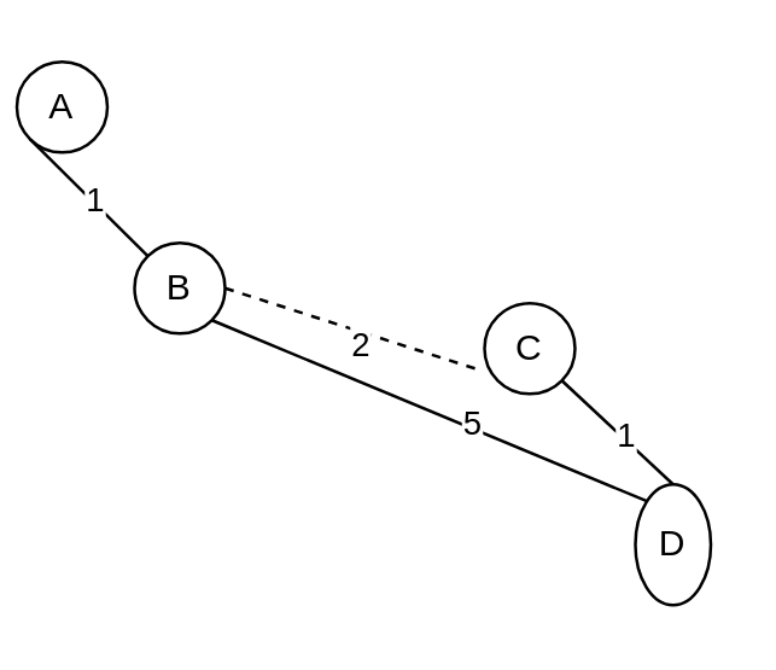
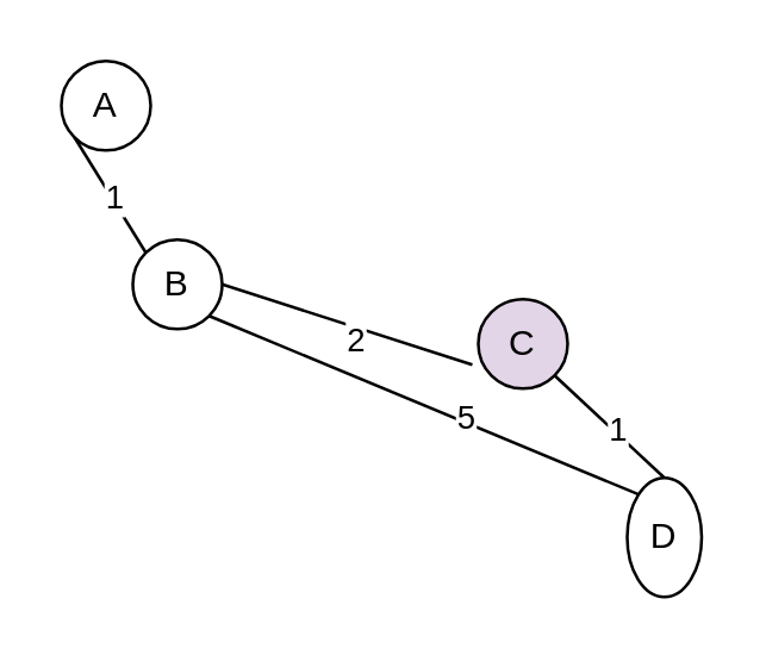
  <mxCell id="0" />
  <mxCell id="1" parent="0" />
- <mxCell id="2" value="A" style="ellipse;whiteSpace=wrap;html=1;aspect=fixed;" vertex="1" parent="1"><mxGeometry x="5" y="20" width="30" height="30" as="geometry" /></mxCell>
- <mxCell id="3" value="C" style="ellipse;whiteSpace=wrap;html=1;aspect=fixed;" vertex="1" parent="1"><mxGeometry x="160" y="100" width="30" height="30" as="geometry" /></mxCell>
+ <mxCell id="2" value="A" style="ellipse;whiteSpace=wrap;html=1;aspect=fixed;" vertex="1" parent="1"><mxGeometry x="20" y="20" width="30" height="30" as="geometry" /></mxCell>
+ <mxCell id="3" value="C" style="ellipse;whiteSpace=wrap;html=1;aspect=fixed;fillColor=#e1d5e7;" vertex="1" parent="1"><mxGeometry x="160" y="100" width="30" height="30" as="geometry" /></mxCell>
  <mxCell id="4" value="D" style="ellipse;whiteSpace=wrap;html=1;aspect=fixed;" vertex="1" parent="1"><mxGeometry x="210" y="160" width="25" height="40" as="geometry" /></mxCell>
  <mxCell id="5" value="B" style="ellipse;whiteSpace=wrap;html=1;aspect=fixed;" vertex="1" parent="1"><mxGeometry x="44" y="80" width="30" height="30" as="geometry" /></mxCell>
  <mxCell id="6" value="" style="endArrow=none;html=1;rounded=0;entryX=0;entryY=1;entryDx=0;entryDy=0;exitX=0;exitY=0;exitDx=0;exitDy=0;" edge="1" parent="1" source="5" target="2"><mxGeometry width="50" height="50" relative="1" as="geometry"><mxPoint x="50" y="260" as="sourcePoint" /><mxPoint x="100" y="210" as="targetPoint" /></mxGeometry></mxCell>
  <mxCell id="7" value="1" style="edgeLabel;html=1;align=center;verticalAlign=middle;resizable=0;points=[];" vertex="1" connectable="0" parent="6"><mxGeometry x="-0.041" y="-1" relative="1" as="geometry"><mxPoint as="offset" /></mxGeometry></mxCell>
- <mxCell id="8" value="" style="endArrow=none;html=1;rounded=0;exitX=1;exitY=0.5;exitDx=0;exitDy=0;entryX=-0.067;entryY=0.733;entryDx=0;entryDy=0;entryPerimeter=0;dashed=1;" edge="1" parent="1" source="5" target="3"><mxGeometry width="50" height="50" relative="1" as="geometry"><mxPoint x="50" y="260" as="sourcePoint" /><mxPoint x="100" y="210" as="targetPoint" /></mxGeometry></mxCell>
+ <mxCell id="8" value="" style="endArrow=none;html=1;rounded=0;exitX=1;exitY=0.5;exitDx=0;exitDy=0;entryX=-0.067;entryY=0.733;entryDx=0;entryDy=0;entryPerimeter=0;" edge="1" parent="1" source="5" target="3"><mxGeometry width="50" height="50" relative="1" as="geometry"><mxPoint x="50" y="260" as="sourcePoint" /><mxPoint x="100" y="210" as="targetPoint" /></mxGeometry></mxCell>
  <mxCell id="9" value="2" style="edgeLabel;html=1;align=center;verticalAlign=middle;resizable=0;points=[];" vertex="1" connectable="0" parent="8"><mxGeometry x="0.099" y="-4" relative="1" as="geometry"><mxPoint as="offset" /></mxGeometry></mxCell>
  <mxCell id="10" value="" style="endArrow=none;html=1;rounded=0;exitX=1;exitY=1;exitDx=0;exitDy=0;entryX=0;entryY=0;entryDx=0;entryDy=0;" edge="1" parent="1" source="5" target="4"><mxGeometry width="50" height="50" relative="1" as="geometry"><mxPoint x="50" y="260" as="sourcePoint" /><mxPoint x="100" y="210" as="targetPoint" /></mxGeometry></mxCell>
  <mxCell id="11" value="5" style="edgeLabel;html=1;align=center;verticalAlign=middle;resizable=0;points=[];" vertex="1" connectable="0" parent="10"><mxGeometry x="0.186" y="1" relative="1" as="geometry"><mxPoint y="-1" as="offset" /></mxGeometry></mxCell>
  <mxCell id="12" value="" style="endArrow=none;html=1;rounded=0;entryX=1;entryY=1;entryDx=0;entryDy=0;exitX=0.5;exitY=0;exitDx=0;exitDy=0;" edge="1" parent="1" source="4" target="3"><mxGeometry width="50" height="50" relative="1" as="geometry"><mxPoint x="260" y="130" as="sourcePoint" /><mxPoint x="100" y="210" as="targetPoint" /></mxGeometry></mxCell>
  <mxCell id="13" value="1" style="edgeLabel;html=1;align=center;verticalAlign=middle;resizable=0;points=[];" vertex="1" connectable="0" parent="12"><mxGeometry x="-0.073" y="-1" relative="1" as="geometry"><mxPoint as="offset" /></mxGeometry></mxCell>
